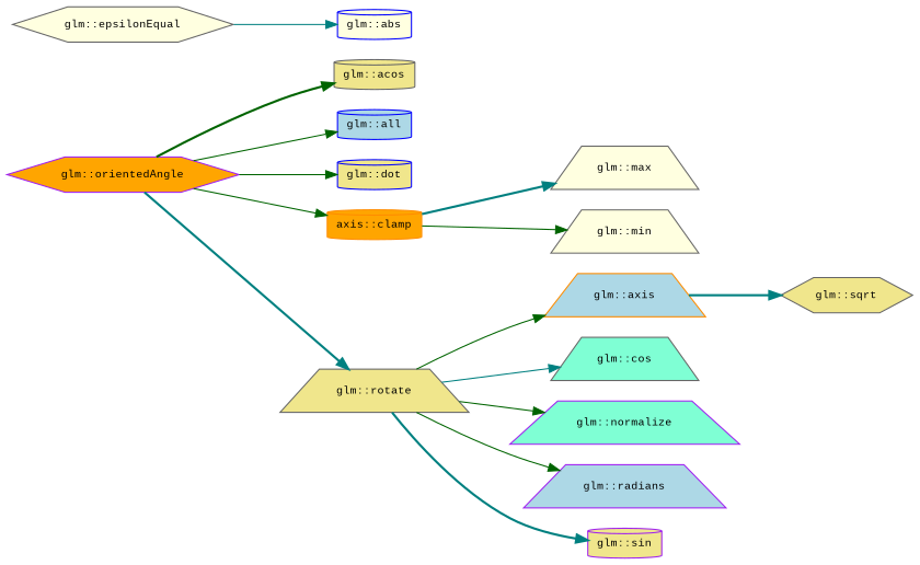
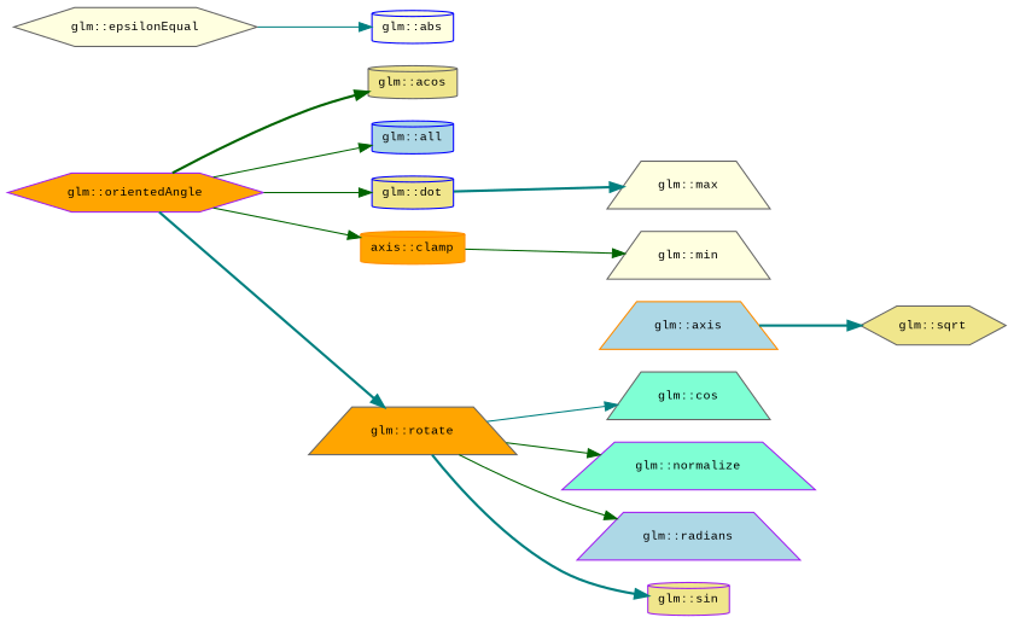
  digraph {
    fontname="Liberation Mono"
    rankdir=LR
    node [color=gray40 fillcolor=khaki fontname="Liberation Mono" fontsize=10 shape=trapezium style=filled]
    edge [color=darkgreen fontname="Liberation Mono" fontsize=10 labelfontname=FreeSans labelfontsize=10 style=solid]
    n1 [color=purple fillcolor=orange fontcolor=black height=0.2 label="glm::orientedAngle" shape=hexagon width=0.4]
    n2 [height=0.2 label="glm::acos" shape=cylinder width=0.4]
    n3 [color=blue fillcolor=lightblue height=0.2 label="glm::all" shape=cylinder width=0.4]
    n4 [color=darkorange fillcolor=orange height=0.2 label="axis::clamp" shape=cylinder width=0.4]
    n5 [color=blue height=0.2 label="glm::dot" shape=cylinder width=0.4]
-   n6 [height=0.2 label="glm::rotate" width=0.4]
+   n6 [fillcolor=orange height=0.2 label="glm::rotate" width=0.4]
    n7 [fillcolor=lightyellow height=0.2 label="glm::max" width=0.4]
    n8 [fillcolor=lightyellow height=0.2 label="glm::min" width=0.4]
    n9 [fillcolor=lightyellow height=0.2 label="glm::epsilonEqual" shape=hexagon width=0.4]
    n10 [color=blue fillcolor=lightyellow height=0.2 label="glm::abs" shape=cylinder width=0.4]
    n11 [color=darkorange fillcolor=lightblue height=0.2 label="glm::axis" width=0.4]
    n12 [fillcolor=aquamarine height=0.2 label="glm::cos" width=0.4]
    n13 [color=purple fillcolor=aquamarine height=0.2 label="glm::normalize" width=0.4]
    n14 [color=purple fillcolor=lightblue height=0.2 label="glm::radians" width=0.4]
    n15 [color=purple height=0.2 label="glm::sin" shape=cylinder width=0.4]
    n16 [height=0.2 label="glm::sqrt" shape=hexagon width=0.4]
    n1 -> n2 [style=bold]
    n1 -> n3
    n1 -> n4
    n1 -> n5
    n1 -> n6 [color=teal style=bold]
-   n4 -> n7 [color=teal style=bold]
+   n5 -> n7 [color=teal style=bold]
    n4 -> n8
-   n6 -> n11
    n6 -> n12 [color=teal]
    n6 -> n13
    n6 -> n14
    n6 -> n15 [color=teal style=bold]
    n9 -> n10 [color=teal]
    n11 -> n16 [color=teal style=bold]
  }
